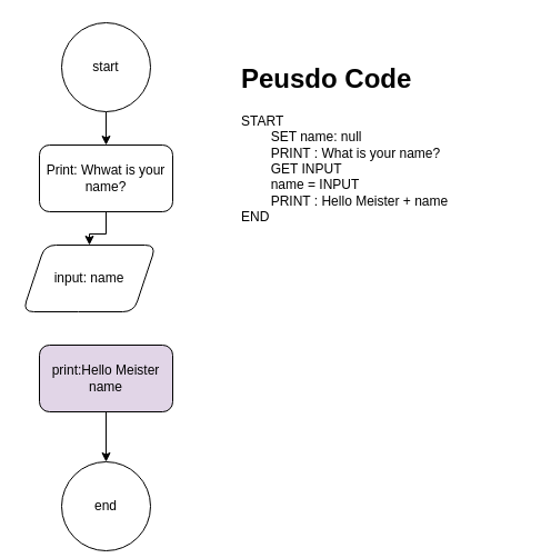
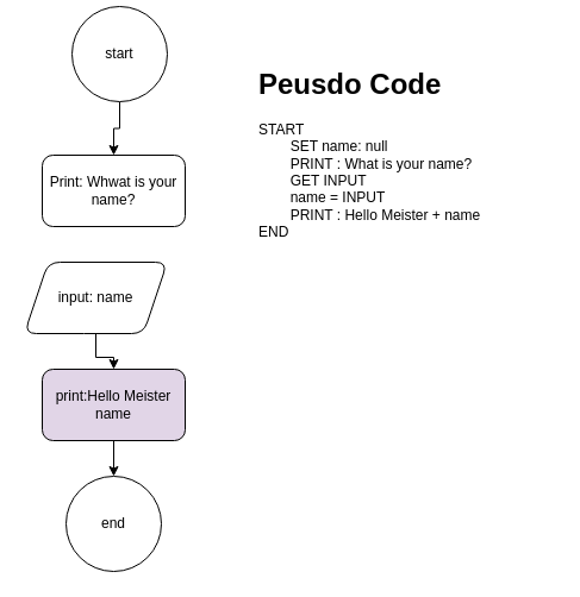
  <mxCell id="0" />
  <mxCell id="1" parent="0" />
  <mxCell id="2" value="" style="edgeStyle=orthogonalEdgeStyle;rounded=0;orthogonalLoop=1;jettySize=auto;html=1;" edge="1" parent="1" source="3" target="5"><mxGeometry relative="1" as="geometry" /></mxCell>
- <mxCell id="3" value="start" style="ellipse;whiteSpace=wrap;html=1;aspect=fixed;" vertex="1" parent="1"><mxGeometry x="55" y="20" width="80" height="80" as="geometry" /></mxCell>
- <mxCell id="4" value="" style="edgeStyle=orthogonalEdgeStyle;rounded=0;orthogonalLoop=1;jettySize=auto;html=1;" edge="1" parent="1" source="5" target="7"><mxGeometry relative="1" as="geometry" /></mxCell>
+ <mxCell id="3" value="start" style="ellipse;whiteSpace=wrap;html=1;aspect=fixed;" vertex="1" parent="1"><mxGeometry x="60" y="5" width="80" height="80" as="geometry" /></mxCell>
  <mxCell id="5" value="Print: Whwat is your name?" style="rounded=1;whiteSpace=wrap;html=1;" vertex="1" parent="1"><mxGeometry x="35" y="130" width="120" height="60" as="geometry" /></mxCell>
+ <mxCell id="6" value="" style="edgeStyle=orthogonalEdgeStyle;rounded=0;orthogonalLoop=1;jettySize=auto;html=1;" edge="1" parent="1" source="7" target="9"><mxGeometry relative="1" as="geometry" /></mxCell>
  <mxCell id="7" value="input: name" style="shape=parallelogram;perimeter=parallelogramPerimeter;whiteSpace=wrap;html=1;fixedSize=1;rounded=1;" vertex="1" parent="1"><mxGeometry x="20" y="220" width="120" height="60" as="geometry" /></mxCell>
  <mxCell id="8" value="" style="edgeStyle=orthogonalEdgeStyle;rounded=0;orthogonalLoop=1;jettySize=auto;html=1;" edge="1" parent="1" source="9" target="10"><mxGeometry relative="1" as="geometry" /></mxCell>
  <mxCell id="9" value="print:Hello Meister name" style="rounded=1;whiteSpace=wrap;html=1;fillColor=#e1d5e7;" vertex="1" parent="1"><mxGeometry x="35" y="310" width="120" height="60" as="geometry" /></mxCell>
- <mxCell id="10" value="end" style="ellipse;whiteSpace=wrap;html=1;rounded=1;" vertex="1" parent="1"><mxGeometry x="55" y="415" width="80" height="80" as="geometry" /></mxCell>
+ <mxCell id="10" value="end" style="ellipse;whiteSpace=wrap;html=1;rounded=1;" vertex="1" parent="1"><mxGeometry x="55" y="400" width="80" height="80" as="geometry" /></mxCell>
  <mxCell id="11" value="&lt;h1 style=&quot;margin-top: 0px;&quot;&gt;Peusdo Code&lt;/h1&gt;&lt;div&gt;START&lt;/div&gt;&lt;div&gt;&lt;span style=&quot;white-space: pre;&quot;&gt;&#09;&lt;/span&gt;SET name: null&lt;/div&gt;&lt;div&gt;&lt;span style=&quot;white-space: pre;&quot;&gt;&#09;&lt;/span&gt;PRINT : What is your name?&lt;br&gt;&lt;/div&gt;&lt;div&gt;&lt;span style=&quot;white-space: pre;&quot;&gt;&#09;&lt;/span&gt;GET INPUT&lt;br&gt;&lt;/div&gt;&lt;div&gt;&lt;span style=&quot;white-space: pre;&quot;&gt;&#09;&lt;/span&gt;name = INPUT&lt;br&gt;&lt;/div&gt;&lt;div&gt;&lt;span style=&quot;white-space: pre;&quot;&gt;&#09;&lt;/span&gt;PRINT : Hello Meister + name&lt;br&gt;&lt;/div&gt;&lt;div&gt;END&lt;/div&gt;" style="text;html=1;whiteSpace=wrap;overflow=hidden;rounded=0;" vertex="1" parent="1"><mxGeometry x="215" y="50" width="250" height="290" as="geometry" /></mxCell>
